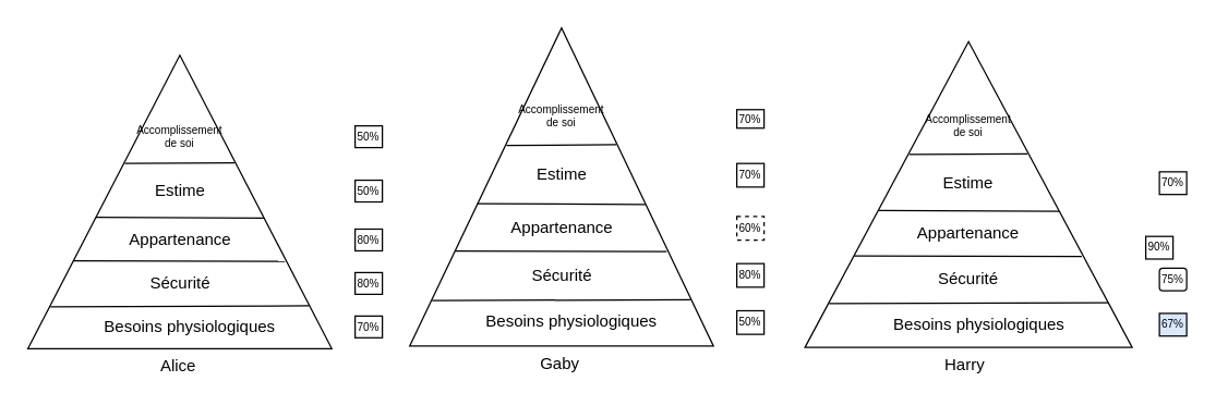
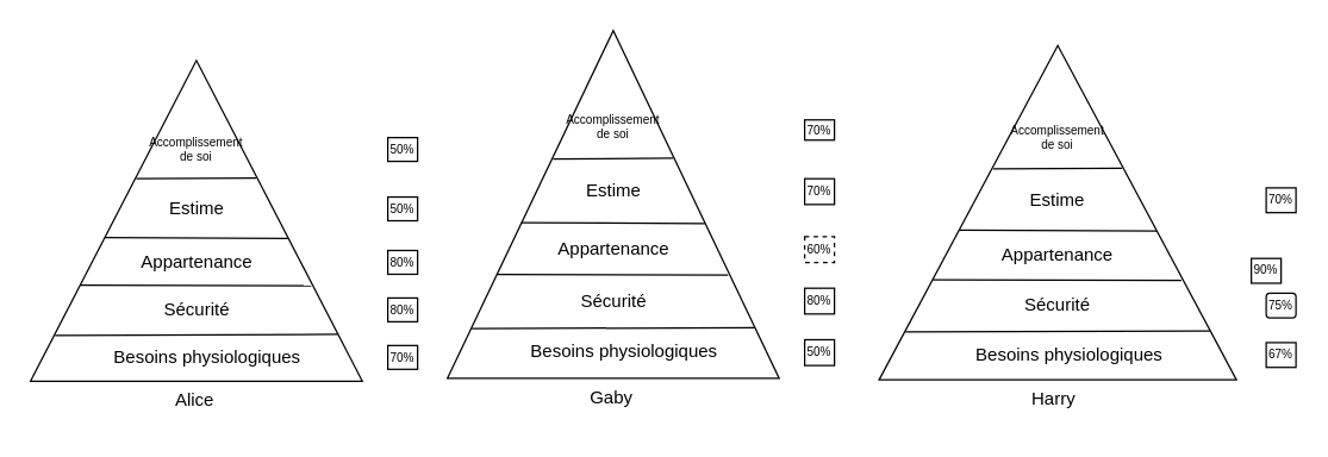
  <mxCell id="0" />
  <mxCell id="1" parent="0" />
  <mxCell id="2" value="" style="group" vertex="1" connectable="0" parent="1"><mxGeometry x="20" y="40" width="260" height="238" as="geometry" /></mxCell>
  <mxCell id="3" value="" style="verticalLabelPosition=bottom;verticalAlign=top;html=1;shape=mxgraph.basic.acute_triangle;dx=0.5;" vertex="1" parent="2"><mxGeometry width="222.857" height="215.638" as="geometry" /></mxCell>
  <mxCell id="4" value="" style="endArrow=none;html=1;rounded=0;entryX=0.919;entryY=0.854;entryDx=0;entryDy=0;entryPerimeter=0;exitX=0.067;exitY=0.857;exitDx=0;exitDy=0;exitPerimeter=0;" edge="1" parent="2"><mxGeometry width="50" height="50" relative="1" as="geometry"><mxPoint x="16.491" y="184.801" as="sourcePoint" /><mxPoint x="206.366" y="184.154" as="targetPoint" /></mxGeometry></mxCell>
  <mxCell id="5" value="" style="endArrow=none;html=1;rounded=0;entryX=0.846;entryY=0.703;entryDx=0;entryDy=0;entryPerimeter=0;exitX=0.15;exitY=0.701;exitDx=0;exitDy=0;exitPerimeter=0;" edge="1" parent="2" source="3" target="3"><mxGeometry width="50" height="50" relative="1" as="geometry"><mxPoint x="37.143" y="151.745" as="sourcePoint" /><mxPoint x="185.714" y="151.745" as="targetPoint" /></mxGeometry></mxCell>
  <mxCell id="6" value="" style="endArrow=none;html=1;rounded=0;exitX=0.223;exitY=0.552;exitDx=0;exitDy=0;exitPerimeter=0;entryX=0.776;entryY=0.555;entryDx=0;entryDy=0;entryPerimeter=0;" edge="1" parent="2" source="3" target="3"><mxGeometry width="50" height="50" relative="1" as="geometry"><mxPoint x="52.0" y="119.799" as="sourcePoint" /><mxPoint x="170.857" y="119.799" as="targetPoint" /></mxGeometry></mxCell>
  <mxCell id="7" value="" style="endArrow=none;html=1;rounded=0;exitX=0.319;exitY=0.369;exitDx=0;exitDy=0;exitPerimeter=0;entryX=0.68;entryY=0.367;entryDx=0;entryDy=0;entryPerimeter=0;" edge="1" parent="2" source="3" target="3"><mxGeometry width="50" height="50" relative="1" as="geometry"><mxPoint x="74.286" y="79.866" as="sourcePoint" /><mxPoint x="148.571" y="79.866" as="targetPoint" /></mxGeometry></mxCell>
  <mxCell id="8" value="Besoins physiologiques" style="text;html=1;align=center;verticalAlign=middle;whiteSpace=wrap;rounded=0;" vertex="1" parent="2"><mxGeometry x="52.0" y="183.691" width="133.714" height="31.946" as="geometry" /></mxCell>
  <mxCell id="9" value="Sécurité" style="text;html=1;align=center;verticalAlign=middle;whiteSpace=wrap;rounded=0;" vertex="1" parent="2"><mxGeometry x="44.571" y="151.745" width="133.714" height="31.946" as="geometry" /></mxCell>
  <mxCell id="10" value="Appartenance" style="text;html=1;align=center;verticalAlign=middle;whiteSpace=wrap;rounded=0;" vertex="1" parent="2"><mxGeometry x="44.571" y="119.799" width="133.714" height="31.946" as="geometry" /></mxCell>
  <mxCell id="11" value="Estime" style="text;html=1;align=center;verticalAlign=middle;whiteSpace=wrap;rounded=0;" vertex="1" parent="2"><mxGeometry x="44.571" y="79.866" width="133.714" height="39.933" as="geometry" /></mxCell>
  <mxCell id="12" value="Accomplissement de soi " style="text;html=1;align=center;verticalAlign=middle;whiteSpace=wrap;rounded=0;fontSize=8;" vertex="1" parent="2"><mxGeometry x="81.714" y="39.933" width="59.429" height="39.933" as="geometry" /></mxCell>
  <mxCell id="13" value="70%" style="rounded=0;whiteSpace=wrap;html=1;fontSize=8;" vertex="1" parent="2"><mxGeometry x="240" y="191.68" width="20" height="15.97" as="geometry" /></mxCell>
  <mxCell id="14" value="80%" style="rounded=0;whiteSpace=wrap;html=1;fontSize=8;" vertex="1" parent="2"><mxGeometry x="240" y="159.73" width="20" height="15.97" as="geometry" /></mxCell>
  <mxCell id="15" value="80%" style="rounded=0;whiteSpace=wrap;html=1;fontSize=8;" vertex="1" parent="2"><mxGeometry x="240" y="127.79" width="20" height="15.97" as="geometry" /></mxCell>
  <mxCell id="16" value="50%" style="rounded=0;whiteSpace=wrap;html=1;fontSize=8;" vertex="1" parent="2"><mxGeometry x="240" y="91.85" width="20" height="15.97" as="geometry" /></mxCell>
  <mxCell id="17" value="50%" style="rounded=0;whiteSpace=wrap;html=1;fontSize=8;" vertex="1" parent="2"><mxGeometry x="240" y="51.91" width="20" height="15.97" as="geometry" /></mxCell>
  <mxCell id="18" value="Alice" style="text;html=1;align=center;verticalAlign=middle;resizable=0;points=[];autosize=1;strokeColor=none;fillColor=none;" vertex="1" parent="2"><mxGeometry x="85.429" y="214.04" width="50" height="30" as="geometry" /></mxCell>
  <mxCell id="19" value="" style="group" vertex="1" connectable="0" parent="1"><mxGeometry x="300" y="20" width="260" height="258" as="geometry" /></mxCell>
  <mxCell id="20" value="" style="verticalLabelPosition=bottom;verticalAlign=top;html=1;shape=mxgraph.basic.acute_triangle;dx=0.5;" vertex="1" parent="19"><mxGeometry width="222.857" height="233.758" as="geometry" /></mxCell>
  <mxCell id="21" value="" style="endArrow=none;html=1;rounded=0;entryX=0.919;entryY=0.854;entryDx=0;entryDy=0;entryPerimeter=0;exitX=0.067;exitY=0.857;exitDx=0;exitDy=0;exitPerimeter=0;" edge="1" parent="19"><mxGeometry width="50" height="50" relative="1" as="geometry"><mxPoint x="16.491" y="200.331" as="sourcePoint" /><mxPoint x="206.366" y="199.63" as="targetPoint" /></mxGeometry></mxCell>
  <mxCell id="22" value="" style="endArrow=none;html=1;rounded=0;entryX=0.846;entryY=0.703;entryDx=0;entryDy=0;entryPerimeter=0;exitX=0.15;exitY=0.701;exitDx=0;exitDy=0;exitPerimeter=0;" edge="1" parent="19" source="20" target="20"><mxGeometry width="50" height="50" relative="1" as="geometry"><mxPoint x="37.143" y="164.497" as="sourcePoint" /><mxPoint x="185.714" y="164.497" as="targetPoint" /></mxGeometry></mxCell>
  <mxCell id="23" value="" style="endArrow=none;html=1;rounded=0;exitX=0.223;exitY=0.552;exitDx=0;exitDy=0;exitPerimeter=0;entryX=0.776;entryY=0.555;entryDx=0;entryDy=0;entryPerimeter=0;" edge="1" parent="19" source="20" target="20"><mxGeometry width="50" height="50" relative="1" as="geometry"><mxPoint x="52" y="129.866" as="sourcePoint" /><mxPoint x="170.857" y="129.866" as="targetPoint" /></mxGeometry></mxCell>
  <mxCell id="24" value="" style="endArrow=none;html=1;rounded=0;exitX=0.319;exitY=0.369;exitDx=0;exitDy=0;exitPerimeter=0;entryX=0.68;entryY=0.367;entryDx=0;entryDy=0;entryPerimeter=0;" edge="1" parent="19" source="20" target="20"><mxGeometry width="50" height="50" relative="1" as="geometry"><mxPoint x="74.286" y="86.577" as="sourcePoint" /><mxPoint x="148.571" y="86.577" as="targetPoint" /></mxGeometry></mxCell>
  <mxCell id="25" value="Besoins physiologiques" style="text;html=1;align=center;verticalAlign=middle;whiteSpace=wrap;rounded=0;" vertex="1" parent="19"><mxGeometry x="52" y="199.128" width="133.714" height="34.631" as="geometry" /></mxCell>
  <mxCell id="26" value="Sécurité" style="text;html=1;align=center;verticalAlign=middle;whiteSpace=wrap;rounded=0;" vertex="1" parent="19"><mxGeometry x="44.571" y="164.497" width="133.714" height="34.631" as="geometry" /></mxCell>
  <mxCell id="27" value="Appartenance" style="text;html=1;align=center;verticalAlign=middle;whiteSpace=wrap;rounded=0;" vertex="1" parent="19"><mxGeometry x="44.571" y="129.866" width="133.714" height="34.631" as="geometry" /></mxCell>
  <mxCell id="28" value="Estime" style="text;html=1;align=center;verticalAlign=middle;whiteSpace=wrap;rounded=0;" vertex="1" parent="19"><mxGeometry x="44.571" y="86.577" width="133.714" height="43.289" as="geometry" /></mxCell>
  <mxCell id="29" value="Accomplissement de soi " style="text;html=1;align=center;verticalAlign=middle;whiteSpace=wrap;rounded=0;fontSize=8;" vertex="1" parent="19"><mxGeometry x="81.714" y="43.289" width="59.429" height="43.289" as="geometry" /></mxCell>
  <mxCell id="30" value="50%" style="rounded=0;whiteSpace=wrap;html=1;fontSize=8;" vertex="1" parent="19"><mxGeometry x="240" y="207.79" width="20" height="17.32" as="geometry" /></mxCell>
  <mxCell id="31" value="80%" style="rounded=0;whiteSpace=wrap;html=1;fontSize=8;" vertex="1" parent="19"><mxGeometry x="240" y="173.15" width="20" height="17.32" as="geometry" /></mxCell>
  <mxCell id="32" value="60%" style="rounded=0;whiteSpace=wrap;html=1;fontSize=8;dashed=1;" vertex="1" parent="19"><mxGeometry x="240" y="138.52" width="20" height="17.32" as="geometry" /></mxCell>
  <mxCell id="33" value="70%" style="rounded=0;whiteSpace=wrap;html=1;fontSize=8;" vertex="1" parent="19"><mxGeometry x="240" y="99.56" width="20" height="17.32" as="geometry" /></mxCell>
  <mxCell id="34" value="70%" style="rounded=0;whiteSpace=wrap;html=1;fontSize=8;" vertex="1" parent="19"><mxGeometry x="240" y="60" width="20" height="13.59" as="geometry" /></mxCell>
  <mxCell id="35" value="Gaby" style="text;html=1;align=center;verticalAlign=middle;resizable=0;points=[];autosize=1;strokeColor=none;fillColor=none;" vertex="1" parent="19"><mxGeometry x="85.429" y="232.027" width="50" height="30" as="geometry" /></mxCell>
  <mxCell id="36" value="" style="group" vertex="1" connectable="0" parent="1"><mxGeometry x="590" y="30" width="280" height="248" as="geometry" /></mxCell>
  <mxCell id="37" value="" style="verticalLabelPosition=bottom;verticalAlign=top;html=1;shape=mxgraph.basic.acute_triangle;dx=0.5;" vertex="1" parent="36"><mxGeometry width="240.0" height="224.698" as="geometry" /></mxCell>
  <mxCell id="38" value="" style="endArrow=none;html=1;rounded=0;entryX=0.919;entryY=0.854;entryDx=0;entryDy=0;entryPerimeter=0;exitX=0.067;exitY=0.857;exitDx=0;exitDy=0;exitPerimeter=0;" edge="1" parent="36"><mxGeometry width="50" height="50" relative="1" as="geometry"><mxPoint x="17.76" y="192.566" as="sourcePoint" /><mxPoint x="222.24" y="191.892" as="targetPoint" /></mxGeometry></mxCell>
  <mxCell id="39" value="" style="endArrow=none;html=1;rounded=0;entryX=0.846;entryY=0.703;entryDx=0;entryDy=0;entryPerimeter=0;exitX=0.15;exitY=0.701;exitDx=0;exitDy=0;exitPerimeter=0;" edge="1" parent="36" source="37" target="37"><mxGeometry width="50" height="50" relative="1" as="geometry"><mxPoint x="40.0" y="158.121" as="sourcePoint" /><mxPoint x="200.0" y="158.121" as="targetPoint" /></mxGeometry></mxCell>
  <mxCell id="40" value="" style="endArrow=none;html=1;rounded=0;exitX=0.223;exitY=0.552;exitDx=0;exitDy=0;exitPerimeter=0;entryX=0.776;entryY=0.555;entryDx=0;entryDy=0;entryPerimeter=0;" edge="1" parent="36" source="37" target="37"><mxGeometry width="50" height="50" relative="1" as="geometry"><mxPoint x="56.0" y="124.832" as="sourcePoint" /><mxPoint x="184" y="124.832" as="targetPoint" /></mxGeometry></mxCell>
  <mxCell id="41" value="" style="endArrow=none;html=1;rounded=0;exitX=0.319;exitY=0.369;exitDx=0;exitDy=0;exitPerimeter=0;entryX=0.68;entryY=0.367;entryDx=0;entryDy=0;entryPerimeter=0;" edge="1" parent="36" source="37" target="37"><mxGeometry width="50" height="50" relative="1" as="geometry"><mxPoint x="80.0" y="83.221" as="sourcePoint" /><mxPoint x="160.0" y="83.221" as="targetPoint" /></mxGeometry></mxCell>
  <mxCell id="42" value="Besoins physiologiques" style="text;html=1;align=center;verticalAlign=middle;whiteSpace=wrap;rounded=0;" vertex="1" parent="36"><mxGeometry x="56.0" y="191.409" width="144" height="33.289" as="geometry" /></mxCell>
  <mxCell id="43" value="Sécurité" style="text;html=1;align=center;verticalAlign=middle;whiteSpace=wrap;rounded=0;" vertex="1" parent="36"><mxGeometry x="48.0" y="158.121" width="144" height="33.289" as="geometry" /></mxCell>
  <mxCell id="44" value="Appartenance" style="text;html=1;align=center;verticalAlign=middle;whiteSpace=wrap;rounded=0;" vertex="1" parent="36"><mxGeometry x="48.0" y="124.832" width="144" height="33.289" as="geometry" /></mxCell>
  <mxCell id="45" value="Estime" style="text;html=1;align=center;verticalAlign=middle;whiteSpace=wrap;rounded=0;" vertex="1" parent="36"><mxGeometry x="48.0" y="83.221" width="144" height="41.611" as="geometry" /></mxCell>
  <mxCell id="46" value="Accomplissement de soi " style="text;html=1;align=center;verticalAlign=middle;whiteSpace=wrap;rounded=0;fontSize=8;" vertex="1" parent="36"><mxGeometry x="88.0" y="41.611" width="64.0" height="41.611" as="geometry" /></mxCell>
- <mxCell id="47" value="67%" style="rounded=0;whiteSpace=wrap;html=1;fontSize=8;fillColor=#dae8fc;" vertex="1" parent="36"><mxGeometry x="260" y="199.73" width="20" height="16.64" as="geometry" /></mxCell>
+ <mxCell id="47" value="67%" style="rounded=0;whiteSpace=wrap;html=1;fontSize=8;" vertex="1" parent="36"><mxGeometry x="260" y="199.73" width="20" height="16.64" as="geometry" /></mxCell>
  <mxCell id="48" value="75%" style="whiteSpace=wrap;html=1;fontSize=8;rounded=1;" vertex="1" parent="36"><mxGeometry x="260" y="166.44" width="20" height="16.64" as="geometry" /></mxCell>
  <mxCell id="49" value="90%" style="rounded=0;whiteSpace=wrap;html=1;fontSize=8;" vertex="1" parent="36"><mxGeometry x="250" y="143.15" width="20" height="16.64" as="geometry" /></mxCell>
  <mxCell id="50" value="70%" style="rounded=0;whiteSpace=wrap;html=1;fontSize=8;" vertex="1" parent="36"><mxGeometry x="260" y="95.7" width="20" height="16.64" as="geometry" /></mxCell>
  <mxCell id="51" value="Harry" style="text;html=1;align=center;verticalAlign=middle;resizable=0;points=[];autosize=1;strokeColor=none;fillColor=none;" vertex="1" parent="36"><mxGeometry x="92" y="223.034" width="50" height="30" as="geometry" /></mxCell>
